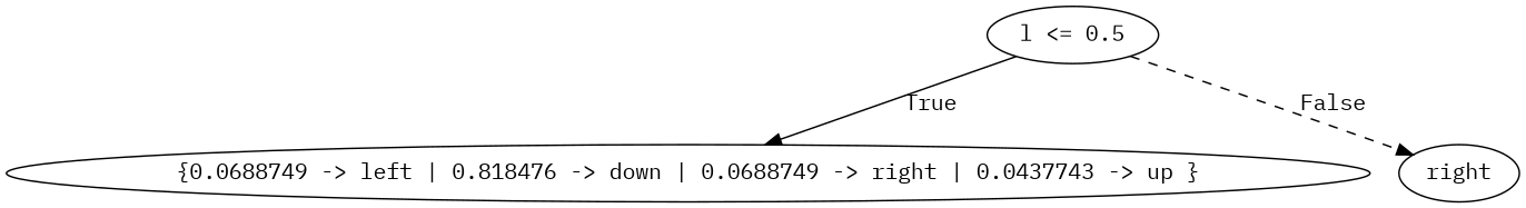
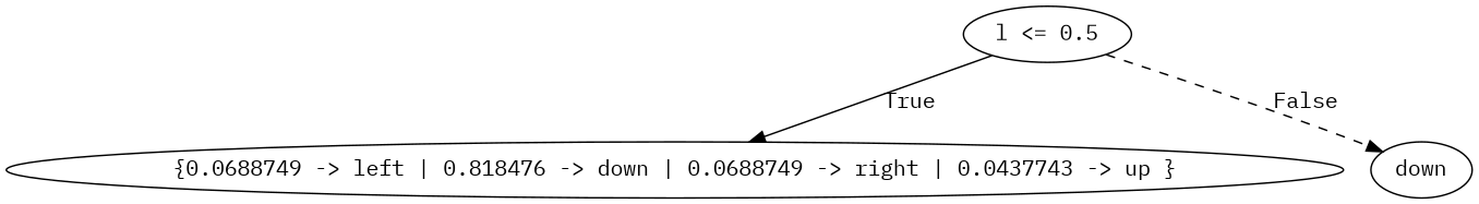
  digraph {
    fontname="IBM Plex Mono"
    node [fontname="IBM Plex Mono"]
    edge [fontname="IBM Plex Mono"]
    n1 [label="l <= 0.5"]
    n2 [label="{0.0688749 -> left | 0.818476 -> down | 0.0688749 -> right | 0.0437743 -> up }"]
-   n3 [label=right]
+   n3 [label=down]
    n1 -> n2 [label=True]
    n1 -> n3 [label=False style=dashed]
  }
